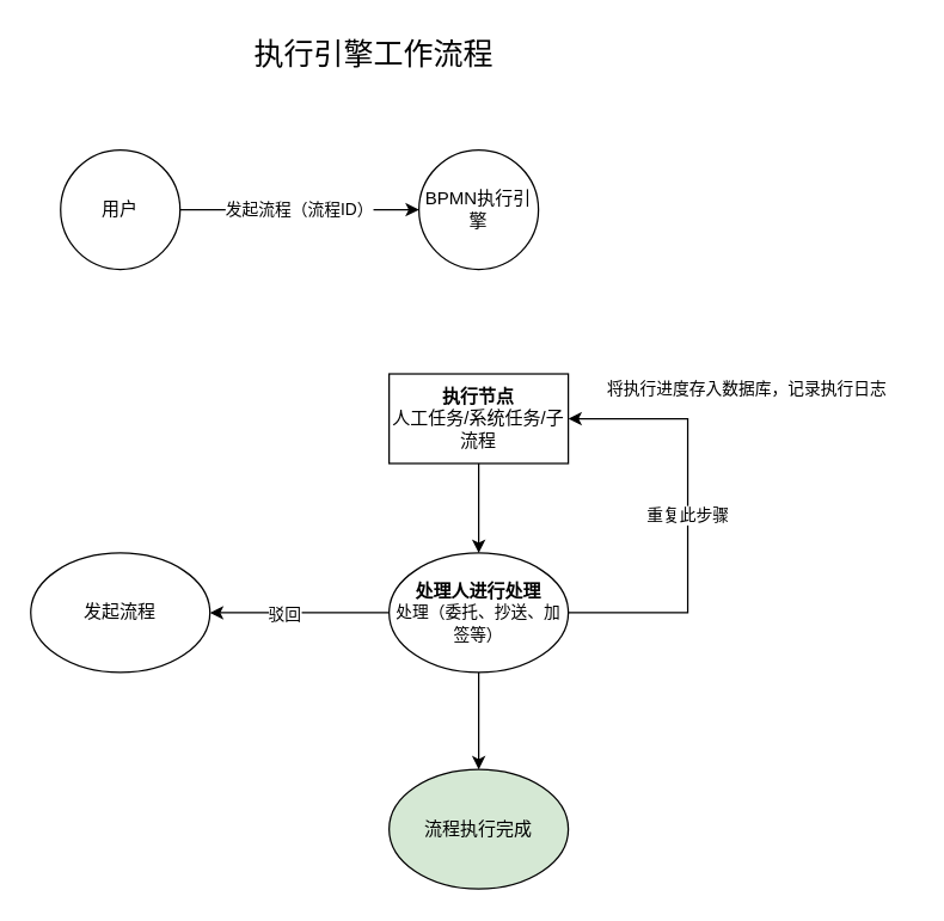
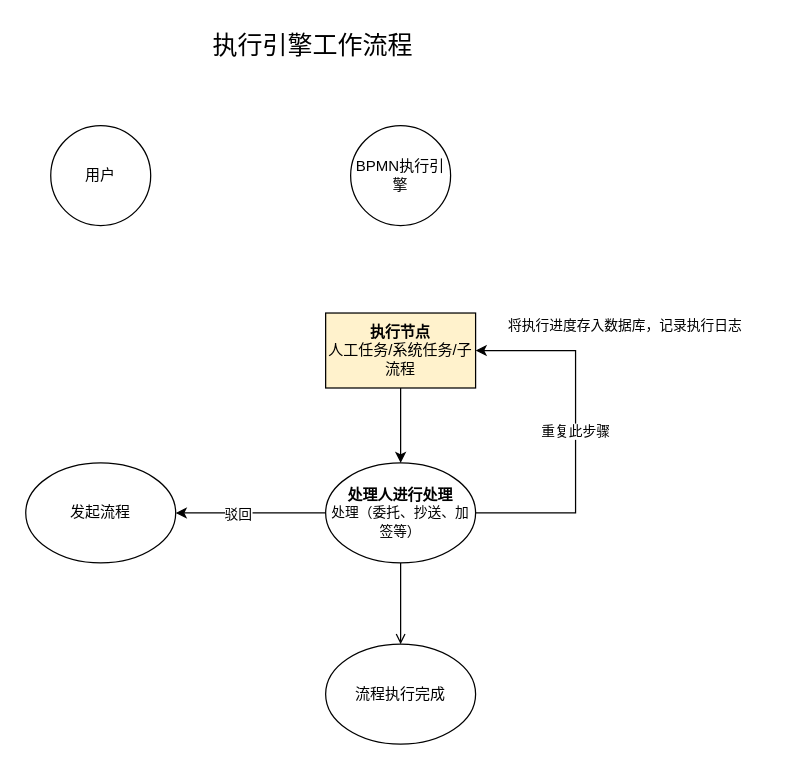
  <mxCell id="0" />
  <mxCell id="1" parent="0" />
  <mxCell id="2" value="BPMN执行引擎" style="ellipse;whiteSpace=wrap;html=1;aspect=fixed;" parent="1" vertex="1"><mxGeometry x="280" y="100" width="80" height="80" as="geometry" /></mxCell>
- <mxCell id="3" value="发起流程（流程ID）" style="edgeStyle=orthogonalEdgeStyle;rounded=0;orthogonalLoop=1;jettySize=auto;html=1;" parent="1" source="4" target="2" edge="1"><mxGeometry relative="1" as="geometry" /></mxCell>
  <mxCell id="4" value="用户" style="ellipse;whiteSpace=wrap;html=1;aspect=fixed;" parent="1" vertex="1"><mxGeometry x="40" y="100" width="80" height="80" as="geometry" /></mxCell>
  <mxCell id="5" value="" style="edgeStyle=orthogonalEdgeStyle;rounded=0;orthogonalLoop=1;jettySize=auto;html=1;" parent="1" source="6" target="11" edge="1"><mxGeometry relative="1" as="geometry" /></mxCell>
- <mxCell id="6" value="&lt;b&gt;执行节点&lt;/b&gt;&lt;br&gt;人工任务/系统任务/子流程" style="whiteSpace=wrap;html=1;" parent="1" vertex="1"><mxGeometry x="260" y="250" width="120" height="60" as="geometry" /></mxCell>
- <mxCell id="7" value="" style="edgeStyle=orthogonalEdgeStyle;rounded=0;orthogonalLoop=1;jettySize=auto;html=1;" parent="1" source="11" target="13" edge="1"><mxGeometry relative="1" as="geometry"><mxPoint x="320" y="500" as="targetPoint" /></mxGeometry></mxCell>
+ <mxCell id="6" value="&lt;b&gt;执行节点&lt;/b&gt;&lt;br&gt;人工任务/系统任务/子流程" style="whiteSpace=wrap;html=1;fillColor=#fff2cc;" parent="1" vertex="1"><mxGeometry x="260" y="250" width="120" height="60" as="geometry" /></mxCell>
+ <mxCell id="7" value="" style="edgeStyle=orthogonalEdgeStyle;rounded=0;orthogonalLoop=1;jettySize=auto;html=1;endArrow=open;" parent="1" source="11" target="13" edge="1"><mxGeometry relative="1" as="geometry"><mxPoint x="320" y="500" as="targetPoint" /></mxGeometry></mxCell>
  <mxCell id="8" style="edgeStyle=orthogonalEdgeStyle;rounded=0;orthogonalLoop=1;jettySize=auto;html=1;" parent="1" source="11" target="12" edge="1"><mxGeometry relative="1" as="geometry" /></mxCell>
  <mxCell id="9" value="驳回" style="edgeLabel;html=1;align=center;verticalAlign=middle;resizable=0;points=[];" parent="8" vertex="1" connectable="0"><mxGeometry x="0.183" relative="1" as="geometry"><mxPoint as="offset" /></mxGeometry></mxCell>
  <mxCell id="10" value="重复此步骤" style="edgeStyle=orthogonalEdgeStyle;rounded=0;orthogonalLoop=1;jettySize=auto;html=1;" parent="1" source="11" edge="1"><mxGeometry relative="1" as="geometry"><mxPoint x="380" y="280" as="targetPoint" /><Array as="points"><mxPoint x="460" y="410" /><mxPoint x="460" y="280" /><mxPoint x="380" y="280" /></Array></mxGeometry></mxCell>
  <mxCell id="11" value="&lt;b&gt;处理人进行处理&lt;/b&gt;&lt;br&gt;&lt;span style=&quot;font-size: 11px ; background-color: rgb(255 , 255 , 255)&quot;&gt;处理（委托、抄送、加签等）&lt;/span&gt;" style="ellipse;whiteSpace=wrap;html=1;" parent="1" vertex="1"><mxGeometry x="260" y="370" width="120" height="80" as="geometry" /></mxCell>
  <mxCell id="12" value="发起流程" style="ellipse;whiteSpace=wrap;html=1;" parent="1" vertex="1"><mxGeometry x="20" y="370" width="120" height="80" as="geometry" /></mxCell>
- <mxCell id="13" value="流程执行完成" style="ellipse;whiteSpace=wrap;html=1;fillColor=#d5e8d4;" parent="1" vertex="1"><mxGeometry x="260" y="515" width="120" height="80" as="geometry" /></mxCell>
+ <mxCell id="13" value="流程执行完成" style="ellipse;whiteSpace=wrap;html=1;" parent="1" vertex="1"><mxGeometry x="260" y="515" width="120" height="80" as="geometry" /></mxCell>
  <mxCell id="14" value="&lt;span style=&quot;font-size: 11px ; background-color: rgb(255 , 255 , 255)&quot;&gt;将执行进度存入数据库，记录执行日志&lt;/span&gt;" style="text;html=1;strokeColor=none;fillColor=none;align=center;verticalAlign=middle;whiteSpace=wrap;rounded=0;" parent="1" vertex="1"><mxGeometry x="390" y="250" width="220" height="20" as="geometry" /></mxCell>
  <mxCell id="15" value="执行引擎工作流程" style="text;html=1;strokeColor=none;fillColor=none;align=center;verticalAlign=middle;whiteSpace=wrap;rounded=0;fontSize=20;" vertex="1" parent="1"><mxGeometry x="160" y="20" width="180" height="30" as="geometry" /></mxCell>
